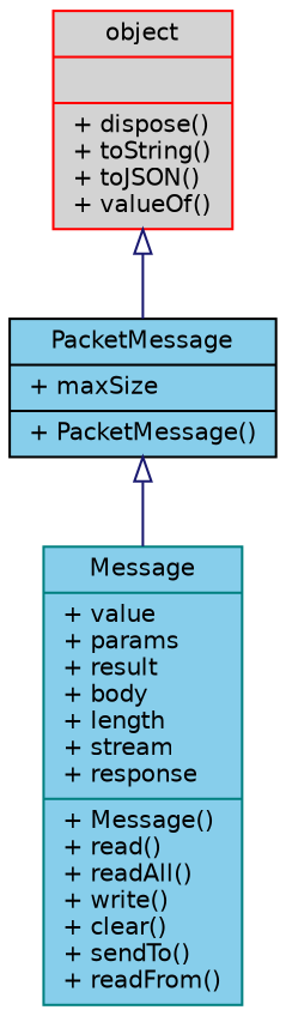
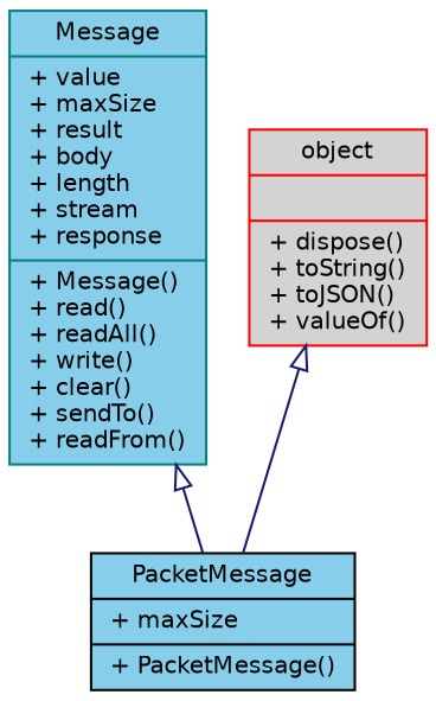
  digraph {
    node [fillcolor=skyblue fontname=Helvetica fontsize=10 shape=record style=filled]
    edge [arrowtail=onormal color=midnightblue dir=back fontname=Helvetica fontsize=10 labelfontname=Helvetica labelfontsize=10 style=solid]
    n1 [color=black fontcolor=black height=0.2 label="{PacketMessage\n|+ maxSize\l|+ PacketMessage()\l}" width=0.4]
-   n2 [color=teal height=0.2 label="{Message\n|+ value\l+ params\l+ result\l+ body\l+ length\l+ stream\l+ response\l|+ Message()\l+ read()\l+ readAll()\l+ write()\l+ clear()\l+ sendTo()\l+ readFrom()\l}" width=0.4]
+   n2 [color=teal height=0.2 label="{Message\n|+ value\l+ maxSize\l+ result\l+ body\l+ length\l+ stream\l+ response\l|+ Message()\l+ read()\l+ readAll()\l+ write()\l+ clear()\l+ sendTo()\l+ readFrom()\l}" width=0.4]
    n3 [color=red fillcolor=lightgrey height=0.2 label="{object\n||+ dispose()\l+ toString()\l+ toJSON()\l+ valueOf()\l}" width=0.4]
-   n1 -> n2
+   n2 -> n1
    n3 -> n1
  }
